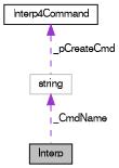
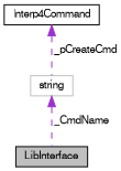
  digraph {
    node [color=black fillcolor=white fontname=FreeSans fontsize=10 shape=record style=filled]
    edge [color=darkorchid3 dir=back fontname=FreeSans fontsize=10 labelfontname=FreeSans labelfontsize=10 style=dashed]
-   n1 [fillcolor=grey75 fontcolor=black height=0.2 label=Interp width=0.4]
+   n1 [fillcolor=grey75 fontcolor=black height=0.2 label=LibInterface width=0.4]
    n2 [color=grey75 height=0.2 label=string width=0.4]
    n3 [height=0.2 label=Interp4Command width=0.4]
    n2 -> n1 [label=" _CmdName"]
    n3 -> n2 [label=" _pCreateCmd"]
  }
